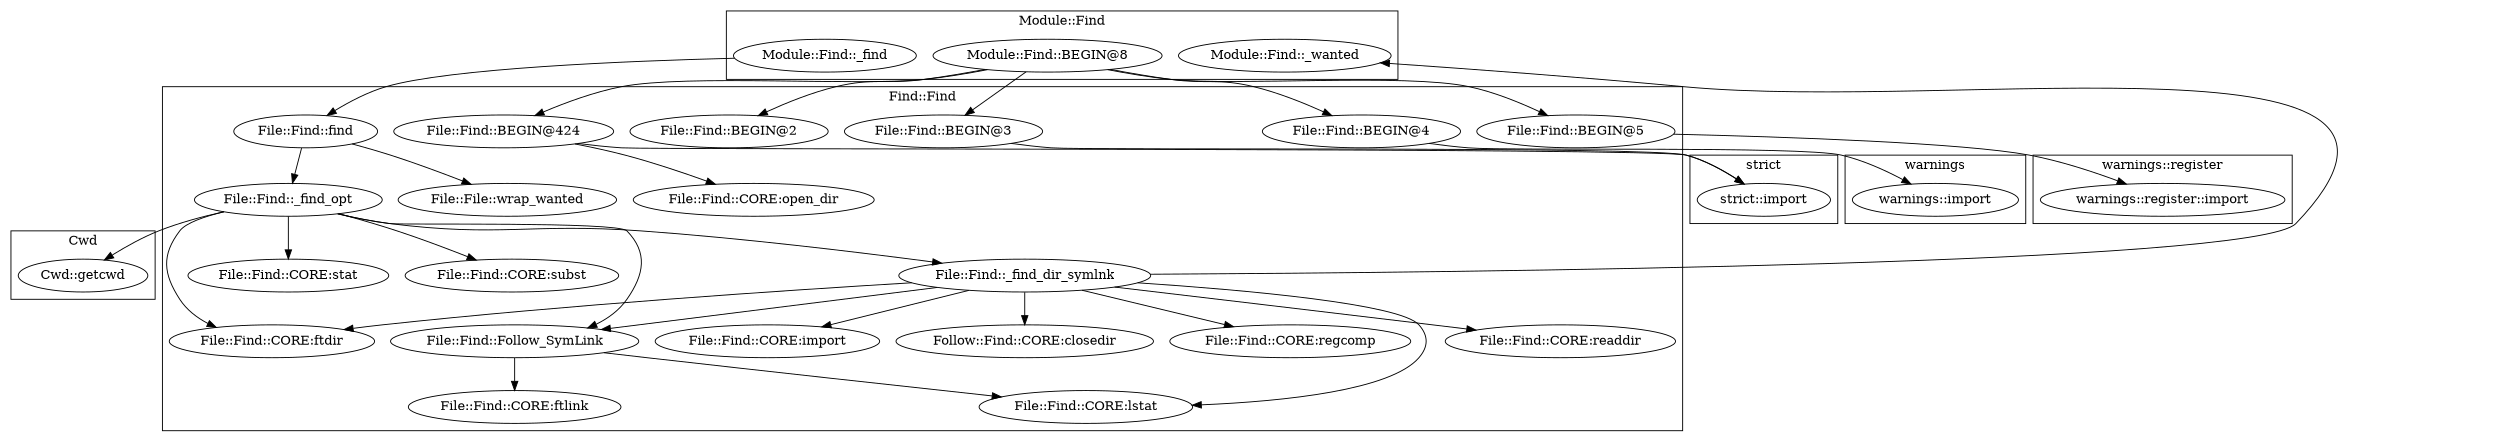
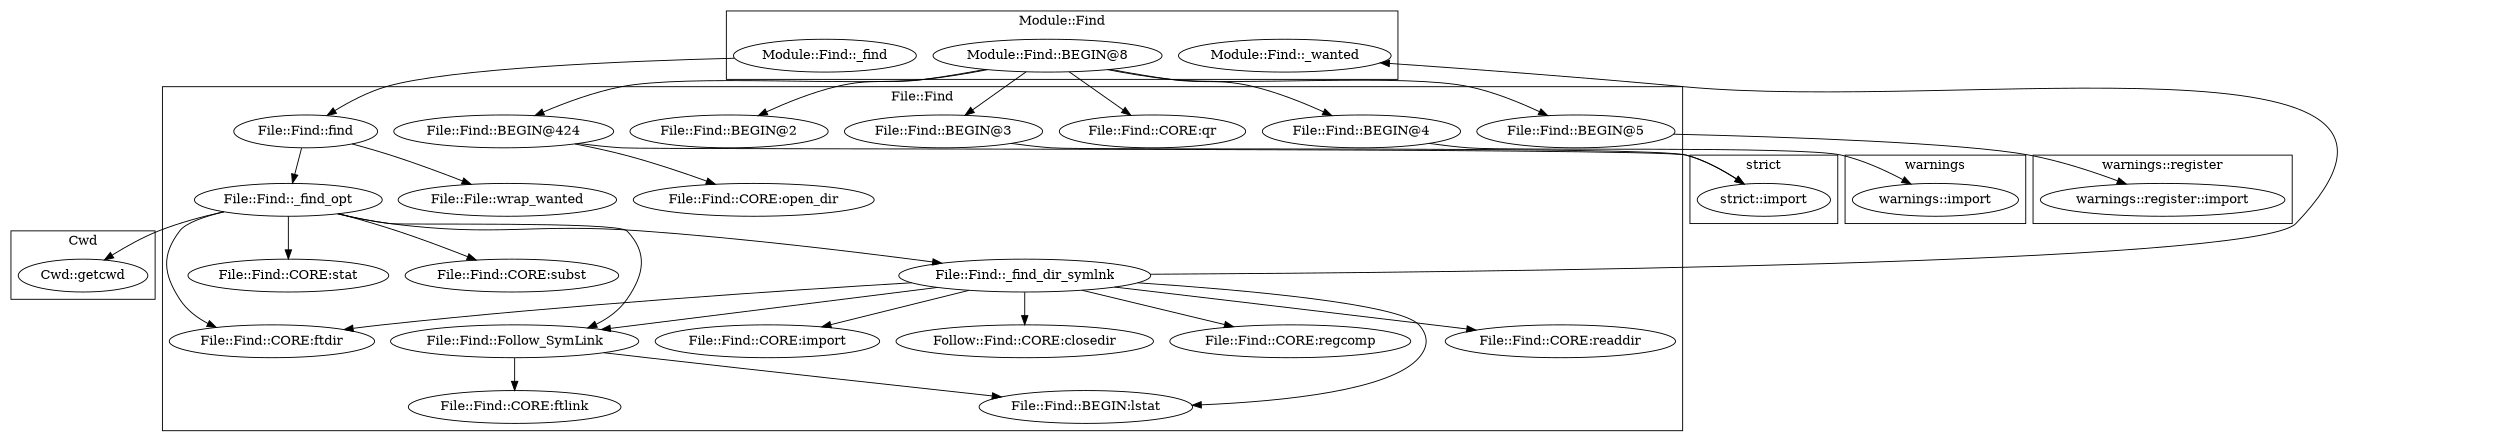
  digraph {
    fontname="DejaVu Serif"
    node [fontname="DejaVu Serif"]
    edge [fontname="DejaVu Serif"]
    "strict::import"
    "warnings::import"
    "Module::Find::BEGIN@8"
    "Module::Find::_wanted"
    "Module::Find::_find"
    "File::Find::BEGIN@3"
    "File::Find::BEGIN@2"
    "File::Find::CORE:stat"
    "File::Find::BEGIN@4"
    "File::Find::CORE:open_dir"
    "File::Find::CORE:readdir"
    n12 [label="File::Find::CORE:import"]
    n13 [label="Follow::Find::CORE:closedir"]
    "File::Find::BEGIN@424"
    "File::Find::CORE:ftlink"
    "File::Find::CORE:regcomp"
    n17 [label="File::File::wrap_wanted"]
    "File::Find::BEGIN@5"
-   "File::Find::CORE:lstat"
+   "File::Find::CORE:lstat" [label="File::Find::BEGIN:lstat"]
    "File::Find::CORE:subst"
    "File::Find::Follow_SymLink"
    "File::Find::CORE:ftdir"
    "File::Find::find"
    "File::Find::_find_dir_symlnk"
+   "File::Find::CORE:qr"
    "File::Find::_find_opt"
    "warnings::register::import"
    "Cwd::getcwd"
    subgraph cluster_1 {
      label="strict"
      "strict::import"
    }
    subgraph cluster_2 {
      label=warnings
      "warnings::import"
    }
    subgraph cluster_3 {
      label="Module::Find"
      "Module::Find::BEGIN@8"
      "Module::Find::_wanted"
      "Module::Find::_find"
    }
    subgraph cluster_4 {
-     label="Find::Find"
+     label="File::Find"
      "File::Find::BEGIN@3"
      "File::Find::BEGIN@2"
      "File::Find::CORE:stat"
      "File::Find::BEGIN@4"
      "File::Find::CORE:open_dir"
      "File::Find::CORE:readdir"
      n12
      n13
      "File::Find::BEGIN@424"
      "File::Find::CORE:ftlink"
      "File::Find::CORE:regcomp"
      n17
      "File::Find::BEGIN@5"
      "File::Find::CORE:lstat"
      "File::Find::CORE:subst"
      "File::Find::Follow_SymLink"
      "File::Find::CORE:ftdir"
      "File::Find::find"
      "File::Find::_find_dir_symlnk"
+     "File::Find::CORE:qr"
      "File::Find::_find_opt"
    }
    subgraph cluster_5 {
      label="warnings::register"
      "warnings::register::import"
    }
    subgraph cluster_6 {
      label=Cwd
      "Cwd::getcwd"
    }
    "Module::Find::BEGIN@8" -> "File::Find::BEGIN@3"
    "Module::Find::BEGIN@8" -> "File::Find::BEGIN@2"
    "Module::Find::BEGIN@8" -> "File::Find::BEGIN@4"
    "Module::Find::BEGIN@8" -> "File::Find::BEGIN@424"
    "Module::Find::BEGIN@8" -> "File::Find::BEGIN@5"
+   "Module::Find::BEGIN@8" -> "File::Find::CORE:qr"
    "Module::Find::_find" -> "File::Find::find"
    "File::Find::BEGIN@3" -> "strict::import"
    "File::Find::BEGIN@4" -> "warnings::import"
    "File::Find::BEGIN@424" -> "strict::import"
    "File::Find::BEGIN@424" -> "File::Find::CORE:open_dir"
    "File::Find::BEGIN@5" -> "warnings::register::import"
    "File::Find::Follow_SymLink" -> "File::Find::CORE:ftlink"
    "File::Find::Follow_SymLink" -> "File::Find::CORE:lstat"
    "File::Find::find" -> n17
    "File::Find::find" -> "File::Find::_find_opt"
    "File::Find::_find_dir_symlnk" -> "Module::Find::_wanted"
    "File::Find::_find_dir_symlnk" -> "File::Find::CORE:readdir"
    "File::Find::_find_dir_symlnk" -> n12
    "File::Find::_find_dir_symlnk" -> n13
    "File::Find::_find_dir_symlnk" -> "File::Find::CORE:regcomp"
    "File::Find::_find_dir_symlnk" -> "File::Find::CORE:lstat"
    "File::Find::_find_dir_symlnk" -> "File::Find::Follow_SymLink"
    "File::Find::_find_dir_symlnk" -> "File::Find::CORE:ftdir"
    "File::Find::_find_opt" -> "File::Find::CORE:stat"
    "File::Find::_find_opt" -> "File::Find::CORE:subst"
    "File::Find::_find_opt" -> "File::Find::Follow_SymLink"
    "File::Find::_find_opt" -> "File::Find::CORE:ftdir"
    "File::Find::_find_opt" -> "File::Find::_find_dir_symlnk"
    "File::Find::_find_opt" -> "Cwd::getcwd"
  }
